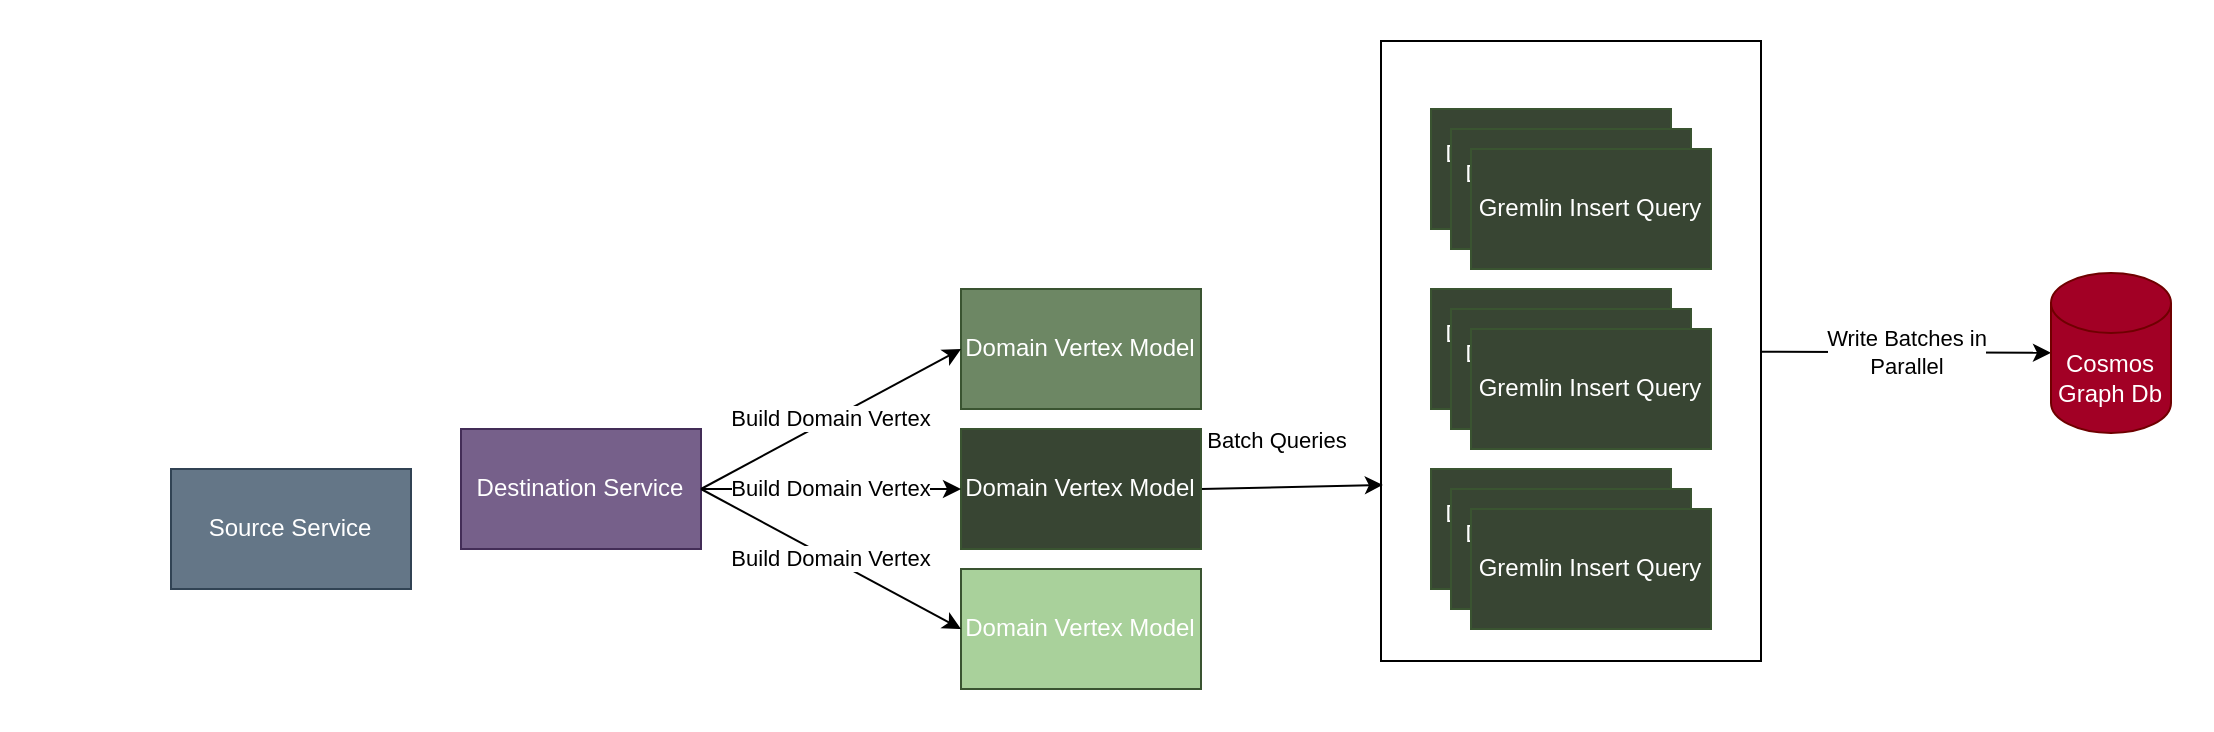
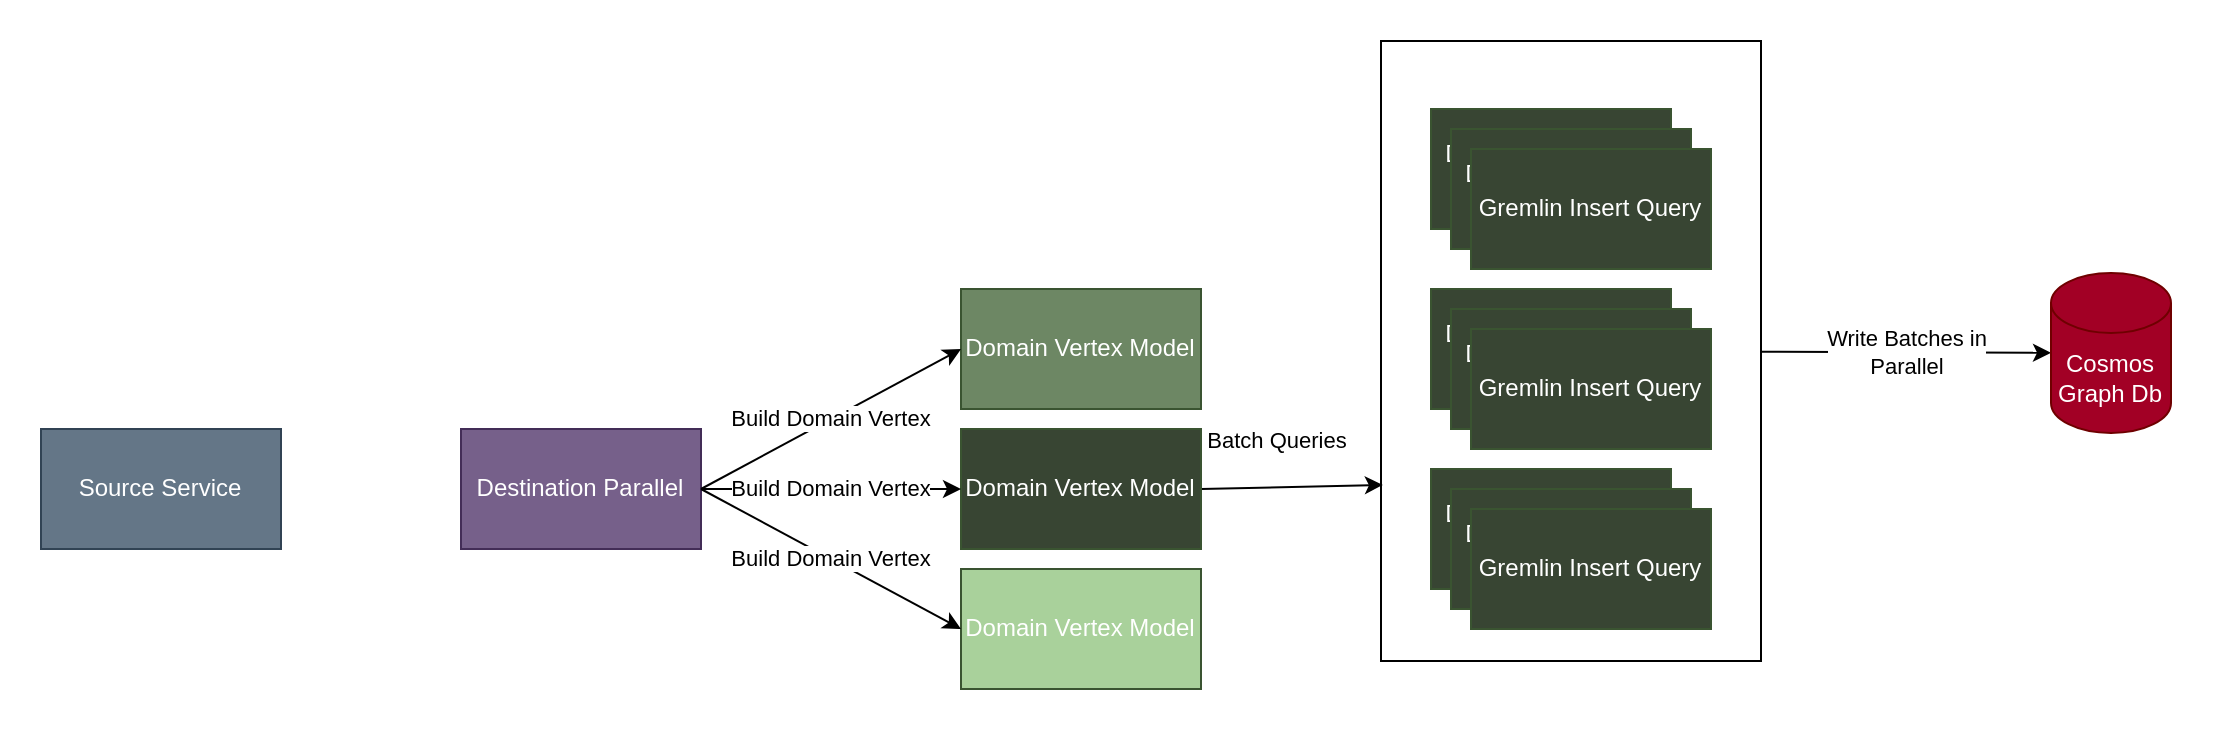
  <mxCell id="0" />
  <mxCell id="1" parent="0" />
  <mxCell id="2" value="Write Batches in &lt;br&gt;Parallel" style="edgeStyle=none;html=1;" parent="1" source="3" target="19" edge="1"><mxGeometry relative="1" as="geometry" /></mxCell>
  <mxCell id="3" value="" style="rounded=0;whiteSpace=wrap;html=1;fillColor=none;" parent="1" vertex="1"><mxGeometry x="690" y="20" width="190" height="310" as="geometry" /></mxCell>
- <mxCell id="4" value="Source Service" style="rounded=0;whiteSpace=wrap;html=1;fillColor=#647687;fontColor=#ffffff;strokeColor=#314354;" parent="1" vertex="1"><mxGeometry x="85" y="234" width="120" height="60" as="geometry" /></mxCell>
- <mxCell id="5" value="Destination Service" style="rounded=0;whiteSpace=wrap;html=1;fillColor=#76608a;fontColor=#ffffff;strokeColor=#432D57;" parent="1" vertex="1"><mxGeometry x="230" y="214" width="120" height="60" as="geometry" /></mxCell>
+ <mxCell id="4" value="Source Service" style="rounded=0;whiteSpace=wrap;html=1;fillColor=#647687;fontColor=#ffffff;strokeColor=#314354;" parent="1" vertex="1"><mxGeometry x="20" y="214" width="120" height="60" as="geometry" /></mxCell>
+ <mxCell id="5" value="Destination Parallel" style="rounded=0;whiteSpace=wrap;html=1;fillColor=#76608a;fontColor=#ffffff;strokeColor=#432D57;" parent="1" vertex="1"><mxGeometry x="230" y="214" width="120" height="60" as="geometry" /></mxCell>
  <mxCell id="6" value="Batch Queries&lt;br&gt;" style="edgeStyle=none;html=1;entryX=0.005;entryY=0.716;entryDx=0;entryDy=0;exitX=1;exitY=0.5;exitDx=0;exitDy=0;entryPerimeter=0;" parent="1" source="8" target="3" edge="1"><mxGeometry x="-0.132" y="23" relative="1" as="geometry"><mxPoint as="offset" /></mxGeometry></mxCell>
  <mxCell id="7" value="Domain Vertex Model" style="rounded=0;whiteSpace=wrap;html=1;fillColor=#6d8764;fontColor=#ffffff;strokeColor=#3A5431;" parent="1" vertex="1"><mxGeometry x="480" y="144" width="120" height="60" as="geometry" /></mxCell>
  <mxCell id="8" value="Domain Vertex Model" style="rounded=0;whiteSpace=wrap;html=1;fillColor=#384533;fontColor=#ffffff;strokeColor=#3A5431;" parent="1" vertex="1"><mxGeometry x="480" y="214" width="120" height="60" as="geometry" /></mxCell>
  <mxCell id="9" value="Domain Vertex Model" style="rounded=0;whiteSpace=wrap;html=1;fillColor=#A9D19B;fontColor=#ffffff;strokeColor=#3A5431;" parent="1" vertex="1"><mxGeometry x="480" y="284" width="120" height="60" as="geometry" /></mxCell>
  <mxCell id="10" value="Destination Domain Vertex" style="rounded=0;whiteSpace=wrap;html=1;fillColor=#384533;fontColor=#ffffff;strokeColor=#3A5431;" parent="1" vertex="1"><mxGeometry x="715" y="54" width="120" height="60" as="geometry" /></mxCell>
  <mxCell id="11" value="Destination Domain Vertex" style="rounded=0;whiteSpace=wrap;html=1;fillColor=#384533;fontColor=#ffffff;strokeColor=#3A5431;" parent="1" vertex="1"><mxGeometry x="725" y="64" width="120" height="60" as="geometry" /></mxCell>
  <mxCell id="12" value="Gremlin Insert Query" style="rounded=0;whiteSpace=wrap;html=1;fillColor=#384533;fontColor=#ffffff;strokeColor=#3A5431;" parent="1" vertex="1"><mxGeometry x="735" y="74" width="120" height="60" as="geometry" /></mxCell>
  <mxCell id="13" value="Destination Domain Vertex" style="rounded=0;whiteSpace=wrap;html=1;fillColor=#384533;fontColor=#ffffff;strokeColor=#3A5431;" parent="1" vertex="1"><mxGeometry x="715" y="144" width="120" height="60" as="geometry" /></mxCell>
  <mxCell id="14" value="Destination Domain Vertex" style="rounded=0;whiteSpace=wrap;html=1;fillColor=#384533;fontColor=#ffffff;strokeColor=#3A5431;" parent="1" vertex="1"><mxGeometry x="725" y="154" width="120" height="60" as="geometry" /></mxCell>
  <mxCell id="15" value="Gremlin Insert Query" style="rounded=0;whiteSpace=wrap;html=1;fillColor=#384533;fontColor=#ffffff;strokeColor=#3A5431;" parent="1" vertex="1"><mxGeometry x="735" y="164" width="120" height="60" as="geometry" /></mxCell>
  <mxCell id="16" value="Destination Domain Vertex" style="rounded=0;whiteSpace=wrap;html=1;fillColor=#384533;fontColor=#ffffff;strokeColor=#3A5431;" parent="1" vertex="1"><mxGeometry x="715" y="234" width="120" height="60" as="geometry" /></mxCell>
  <mxCell id="17" value="Destination Domain Vertex" style="rounded=0;whiteSpace=wrap;html=1;fillColor=#384533;fontColor=#ffffff;strokeColor=#3A5431;" parent="1" vertex="1"><mxGeometry x="725" y="244" width="120" height="60" as="geometry" /></mxCell>
  <mxCell id="18" value="Gremlin Insert Query" style="rounded=0;whiteSpace=wrap;html=1;fillColor=#384533;fontColor=#ffffff;strokeColor=#3A5431;" parent="1" vertex="1"><mxGeometry x="735" y="254" width="120" height="60" as="geometry" /></mxCell>
  <mxCell id="19" value="Cosmos Graph Db" style="shape=cylinder3;whiteSpace=wrap;html=1;boundedLbl=1;backgroundOutline=1;size=15;fillColor=#a20025;fontColor=#ffffff;strokeColor=#6F0000;" parent="1" vertex="1"><mxGeometry x="1025" y="136" width="60" height="80" as="geometry" /></mxCell>
  <mxCell id="20" value="Build Domain Vertex" style="edgeStyle=none;html=1;exitX=1;exitY=0.5;exitDx=0;exitDy=0;entryX=0;entryY=0.5;entryDx=0;entryDy=0;" parent="1" source="5" target="7" edge="1"><mxGeometry relative="1" as="geometry"><mxPoint x="200" y="254" as="sourcePoint" /><mxPoint x="240" y="254" as="targetPoint" /><Array as="points" /></mxGeometry></mxCell>
  <mxCell id="21" value="Build Domain Vertex" style="edgeStyle=none;html=1;exitX=1;exitY=0.5;exitDx=0;exitDy=0;entryX=0;entryY=0.5;entryDx=0;entryDy=0;" parent="1" source="5" target="8" edge="1"><mxGeometry relative="1" as="geometry"><mxPoint x="360" y="254" as="sourcePoint" /><mxPoint x="460" y="184" as="targetPoint" /><Array as="points" /></mxGeometry></mxCell>
  <mxCell id="22" value="Build Domain Vertex" style="edgeStyle=none;html=1;exitX=1;exitY=0.5;exitDx=0;exitDy=0;entryX=0;entryY=0.5;entryDx=0;entryDy=0;" parent="1" source="5" target="9" edge="1"><mxGeometry relative="1" as="geometry"><mxPoint x="360" y="254" as="sourcePoint" /><mxPoint x="460" y="254" as="targetPoint" /><Array as="points" /></mxGeometry></mxCell>
